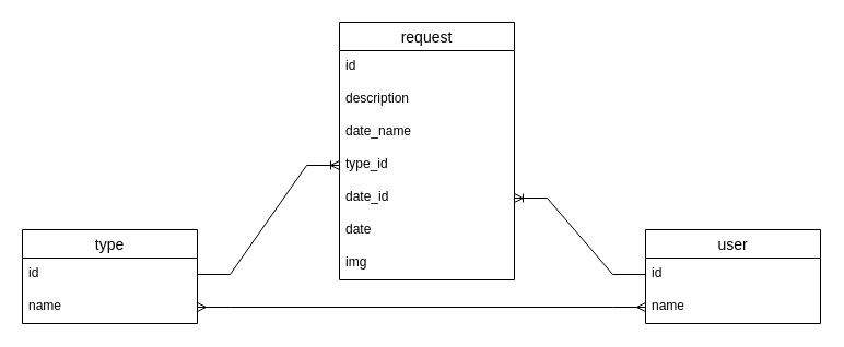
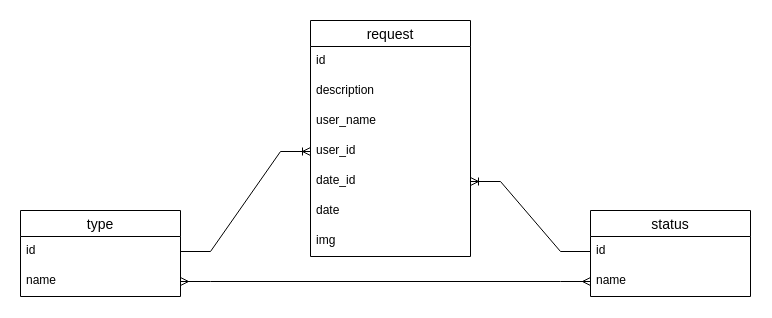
  <mxCell id="0" />
  <mxCell id="1" parent="0" />
  <mxCell id="2" value="request" style="swimlane;fontStyle=0;childLayout=stackLayout;horizontal=1;startSize=26;horizontalStack=0;resizeParent=1;resizeParentMax=0;resizeLast=0;collapsible=1;marginBottom=0;align=center;fontSize=14;" vertex="1" parent="1"><mxGeometry x="310" y="20" width="160" height="236" as="geometry" /></mxCell>
  <mxCell id="3" value="id" style="text;strokeColor=none;fillColor=none;spacingLeft=4;spacingRight=4;overflow=hidden;rotatable=0;points=[[0,0.5],[1,0.5]];portConstraint=eastwest;fontSize=12;whiteSpace=wrap;html=1;" vertex="1" parent="2"><mxGeometry y="26" width="160" height="30" as="geometry" /></mxCell>
  <mxCell id="4" value="description" style="text;strokeColor=none;fillColor=none;spacingLeft=4;spacingRight=4;overflow=hidden;rotatable=0;points=[[0,0.5],[1,0.5]];portConstraint=eastwest;fontSize=12;whiteSpace=wrap;html=1;" vertex="1" parent="2"><mxGeometry y="56" width="160" height="30" as="geometry" /></mxCell>
- <mxCell id="5" value="date_name" style="text;strokeColor=none;fillColor=none;spacingLeft=4;spacingRight=4;overflow=hidden;rotatable=0;points=[[0,0.5],[1,0.5]];portConstraint=eastwest;fontSize=12;whiteSpace=wrap;html=1;" vertex="1" parent="2"><mxGeometry y="86" width="160" height="30" as="geometry" /></mxCell>
- <mxCell id="6" value="type_id" style="text;strokeColor=none;fillColor=none;spacingLeft=4;spacingRight=4;overflow=hidden;rotatable=0;points=[[0,0.5],[1,0.5]];portConstraint=eastwest;fontSize=12;whiteSpace=wrap;html=1;" vertex="1" parent="2"><mxGeometry y="116" width="160" height="30" as="geometry" /></mxCell>
+ <mxCell id="5" value="user_name" style="text;strokeColor=none;fillColor=none;spacingLeft=4;spacingRight=4;overflow=hidden;rotatable=0;points=[[0,0.5],[1,0.5]];portConstraint=eastwest;fontSize=12;whiteSpace=wrap;html=1;" vertex="1" parent="2"><mxGeometry y="86" width="160" height="30" as="geometry" /></mxCell>
+ <mxCell id="6" value="user_id" style="text;strokeColor=none;fillColor=none;spacingLeft=4;spacingRight=4;overflow=hidden;rotatable=0;points=[[0,0.5],[1,0.5]];portConstraint=eastwest;fontSize=12;whiteSpace=wrap;html=1;" vertex="1" parent="2"><mxGeometry y="116" width="160" height="30" as="geometry" /></mxCell>
  <mxCell id="7" value="date_id" style="text;strokeColor=none;fillColor=none;spacingLeft=4;spacingRight=4;overflow=hidden;rotatable=0;points=[[0,0.5],[1,0.5]];portConstraint=eastwest;fontSize=12;whiteSpace=wrap;html=1;" vertex="1" parent="2"><mxGeometry y="146" width="160" height="30" as="geometry" /></mxCell>
  <mxCell id="8" value="date&lt;div&gt;&lt;br&gt;&lt;/div&gt;" style="text;strokeColor=none;fillColor=none;spacingLeft=4;spacingRight=4;overflow=hidden;rotatable=0;points=[[0,0.5],[1,0.5]];portConstraint=eastwest;fontSize=12;whiteSpace=wrap;html=1;" vertex="1" parent="2"><mxGeometry y="176" width="160" height="30" as="geometry" /></mxCell>
  <mxCell id="9" value="img" style="text;strokeColor=none;fillColor=none;spacingLeft=4;spacingRight=4;overflow=hidden;rotatable=0;points=[[0,0.5],[1,0.5]];portConstraint=eastwest;fontSize=12;whiteSpace=wrap;html=1;" vertex="1" parent="2"><mxGeometry y="206" width="160" height="30" as="geometry" /></mxCell>
  <mxCell id="10" value="type" style="swimlane;fontStyle=0;childLayout=stackLayout;horizontal=1;startSize=26;horizontalStack=0;resizeParent=1;resizeParentMax=0;resizeLast=0;collapsible=1;marginBottom=0;align=center;fontSize=14;" vertex="1" parent="1"><mxGeometry x="20" y="210" width="160" height="86" as="geometry" /></mxCell>
  <mxCell id="11" value="id" style="text;strokeColor=none;fillColor=none;spacingLeft=4;spacingRight=4;overflow=hidden;rotatable=0;points=[[0,0.5],[1,0.5]];portConstraint=eastwest;fontSize=12;whiteSpace=wrap;html=1;" vertex="1" parent="10"><mxGeometry y="26" width="160" height="30" as="geometry" /></mxCell>
  <mxCell id="12" value="name" style="text;strokeColor=none;fillColor=none;spacingLeft=4;spacingRight=4;overflow=hidden;rotatable=0;points=[[0,0.5],[1,0.5]];portConstraint=eastwest;fontSize=12;whiteSpace=wrap;html=1;" vertex="1" parent="10"><mxGeometry y="56" width="160" height="30" as="geometry" /></mxCell>
- <mxCell id="13" value="user" style="swimlane;fontStyle=0;childLayout=stackLayout;horizontal=1;startSize=26;horizontalStack=0;resizeParent=1;resizeParentMax=0;resizeLast=0;collapsible=1;marginBottom=0;align=center;fontSize=14;" vertex="1" parent="1"><mxGeometry x="590" y="210" width="160" height="86" as="geometry" /></mxCell>
+ <mxCell id="13" value="status" style="swimlane;fontStyle=0;childLayout=stackLayout;horizontal=1;startSize=26;horizontalStack=0;resizeParent=1;resizeParentMax=0;resizeLast=0;collapsible=1;marginBottom=0;align=center;fontSize=14;" vertex="1" parent="1"><mxGeometry x="590" y="210" width="160" height="86" as="geometry" /></mxCell>
  <mxCell id="14" value="id" style="text;strokeColor=none;fillColor=none;spacingLeft=4;spacingRight=4;overflow=hidden;rotatable=0;points=[[0,0.5],[1,0.5]];portConstraint=eastwest;fontSize=12;whiteSpace=wrap;html=1;" vertex="1" parent="13"><mxGeometry y="26" width="160" height="30" as="geometry" /></mxCell>
  <mxCell id="15" value="name" style="text;strokeColor=none;fillColor=none;spacingLeft=4;spacingRight=4;overflow=hidden;rotatable=0;points=[[0,0.5],[1,0.5]];portConstraint=eastwest;fontSize=12;whiteSpace=wrap;html=1;" vertex="1" parent="13"><mxGeometry y="56" width="160" height="30" as="geometry" /></mxCell>
  <mxCell id="16" value="" style="edgeStyle=entityRelationEdgeStyle;fontSize=12;html=1;endArrow=ERoneToMany;rounded=0;exitX=0;exitY=0.5;exitDx=0;exitDy=0;entryX=1;entryY=0.5;entryDx=0;entryDy=0;" edge="1" parent="1" source="14" target="7"><mxGeometry width="100" height="100" relative="1" as="geometry"><mxPoint x="420" y="100" as="sourcePoint" /><mxPoint x="470" y="369" as="targetPoint" /><Array as="points"><mxPoint x="370" y="199" /></Array></mxGeometry></mxCell>
  <mxCell id="17" value="" style="edgeStyle=entityRelationEdgeStyle;fontSize=12;html=1;endArrow=ERoneToMany;rounded=0;entryX=0;entryY=0.5;entryDx=0;entryDy=0;exitX=1;exitY=0.5;exitDx=0;exitDy=0;" edge="1" parent="1" source="11" target="6"><mxGeometry width="100" height="100" relative="1" as="geometry"><mxPoint x="190" y="220" as="sourcePoint" /><mxPoint x="420" y="190" as="targetPoint" /></mxGeometry></mxCell>
  <mxCell id="18" value="" style="edgeStyle=entityRelationEdgeStyle;fontSize=12;html=1;endArrow=ERmany;startArrow=ERmany;rounded=0;entryX=0;entryY=0.5;entryDx=0;entryDy=0;exitX=1;exitY=0.5;exitDx=0;exitDy=0;" edge="1" parent="1" source="12" target="15"><mxGeometry width="100" height="100" relative="1" as="geometry"><mxPoint x="370" y="350" as="sourcePoint" /><mxPoint x="470" y="250" as="targetPoint" /></mxGeometry></mxCell>
